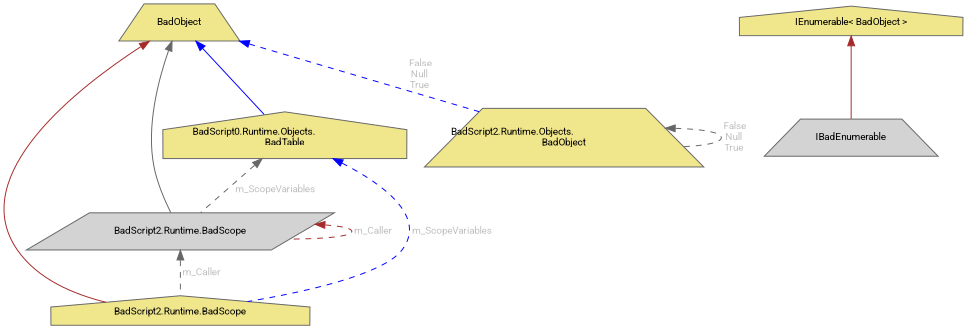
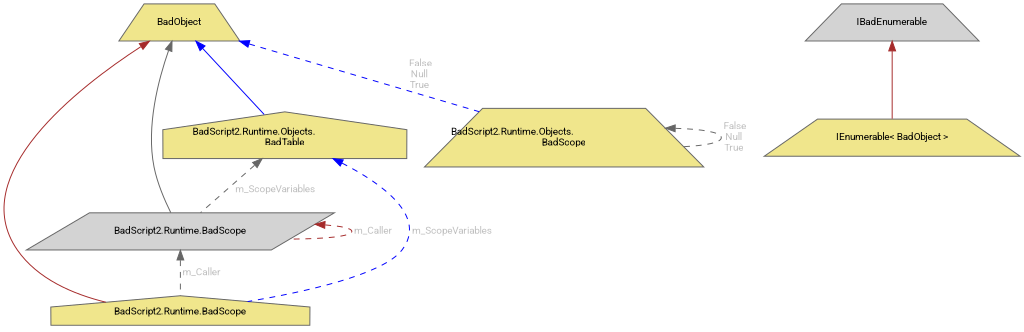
  digraph {
    fontname=Roboto
    node [color=gray40 fillcolor=khaki fontname=Roboto fontsize=10 shape=trapezium style=filled]
    edge [color=gray40 dir=back fontname=Roboto fontsize=10 labelfontname=Helvetica labelfontsize=10 style=dashed fontcolor=grey]
    n1 [fontcolor=black height=0.2 label="BadScript2.Runtime.BadScope" shape=house width=0.4]
    n2 [height=0.2 label=BadObject width=0.4]
    n3 [fillcolor=lightgrey height=0.2 label="BadScript2.Runtime.BadScope" shape=parallelogram width=0.4]
-   n4 [height=0.2 label="BadScript0.Runtime.Objects.\lBadTable" shape=house width=0.4]
-   n5 [height=0.2 label="BadScript2.Runtime.Objects.\lBadObject" width=0.4]
+   n4 [height=0.2 label="BadScript2.Runtime.Objects.\lBadTable" shape=house width=0.4]
+   n5 [height=0.2 label="BadScript2.Runtime.Objects.\lBadScope" width=0.4]
    n6 [fillcolor=lightgrey height=0.2 label=IBadEnumerable width=0.4]
-   n7 [height=0.2 label="IEnumerable\< BadObject \>" shape=house width=0.4]
+   n7 [height=0.2 label="IEnumerable\< BadObject \>" width=0.4]
    n2 -> n1 [color=brown style=solid fontcolor=""]
    n2 -> n3 [style=solid fontcolor=""]
    n2 -> n4 [color=blue style=solid fontcolor=""]
    n2 -> n5 [color=blue label=" False\nNull\nTrue"]
    n3 -> n1 [label=" m_Caller"]
    n3 -> n3 [color=brown label=" m_Caller"]
    n4 -> n1 [color=blue label=" m_ScopeVariables"]
    n4 -> n3 [label=" m_ScopeVariables"]
    n5 -> n5 [label=" False\nNull\nTrue"]
-   n7 -> n6 [color=brown style=solid fontcolor=""]
+   n6 -> n7 [color=brown style=solid fontcolor=""]
  }
